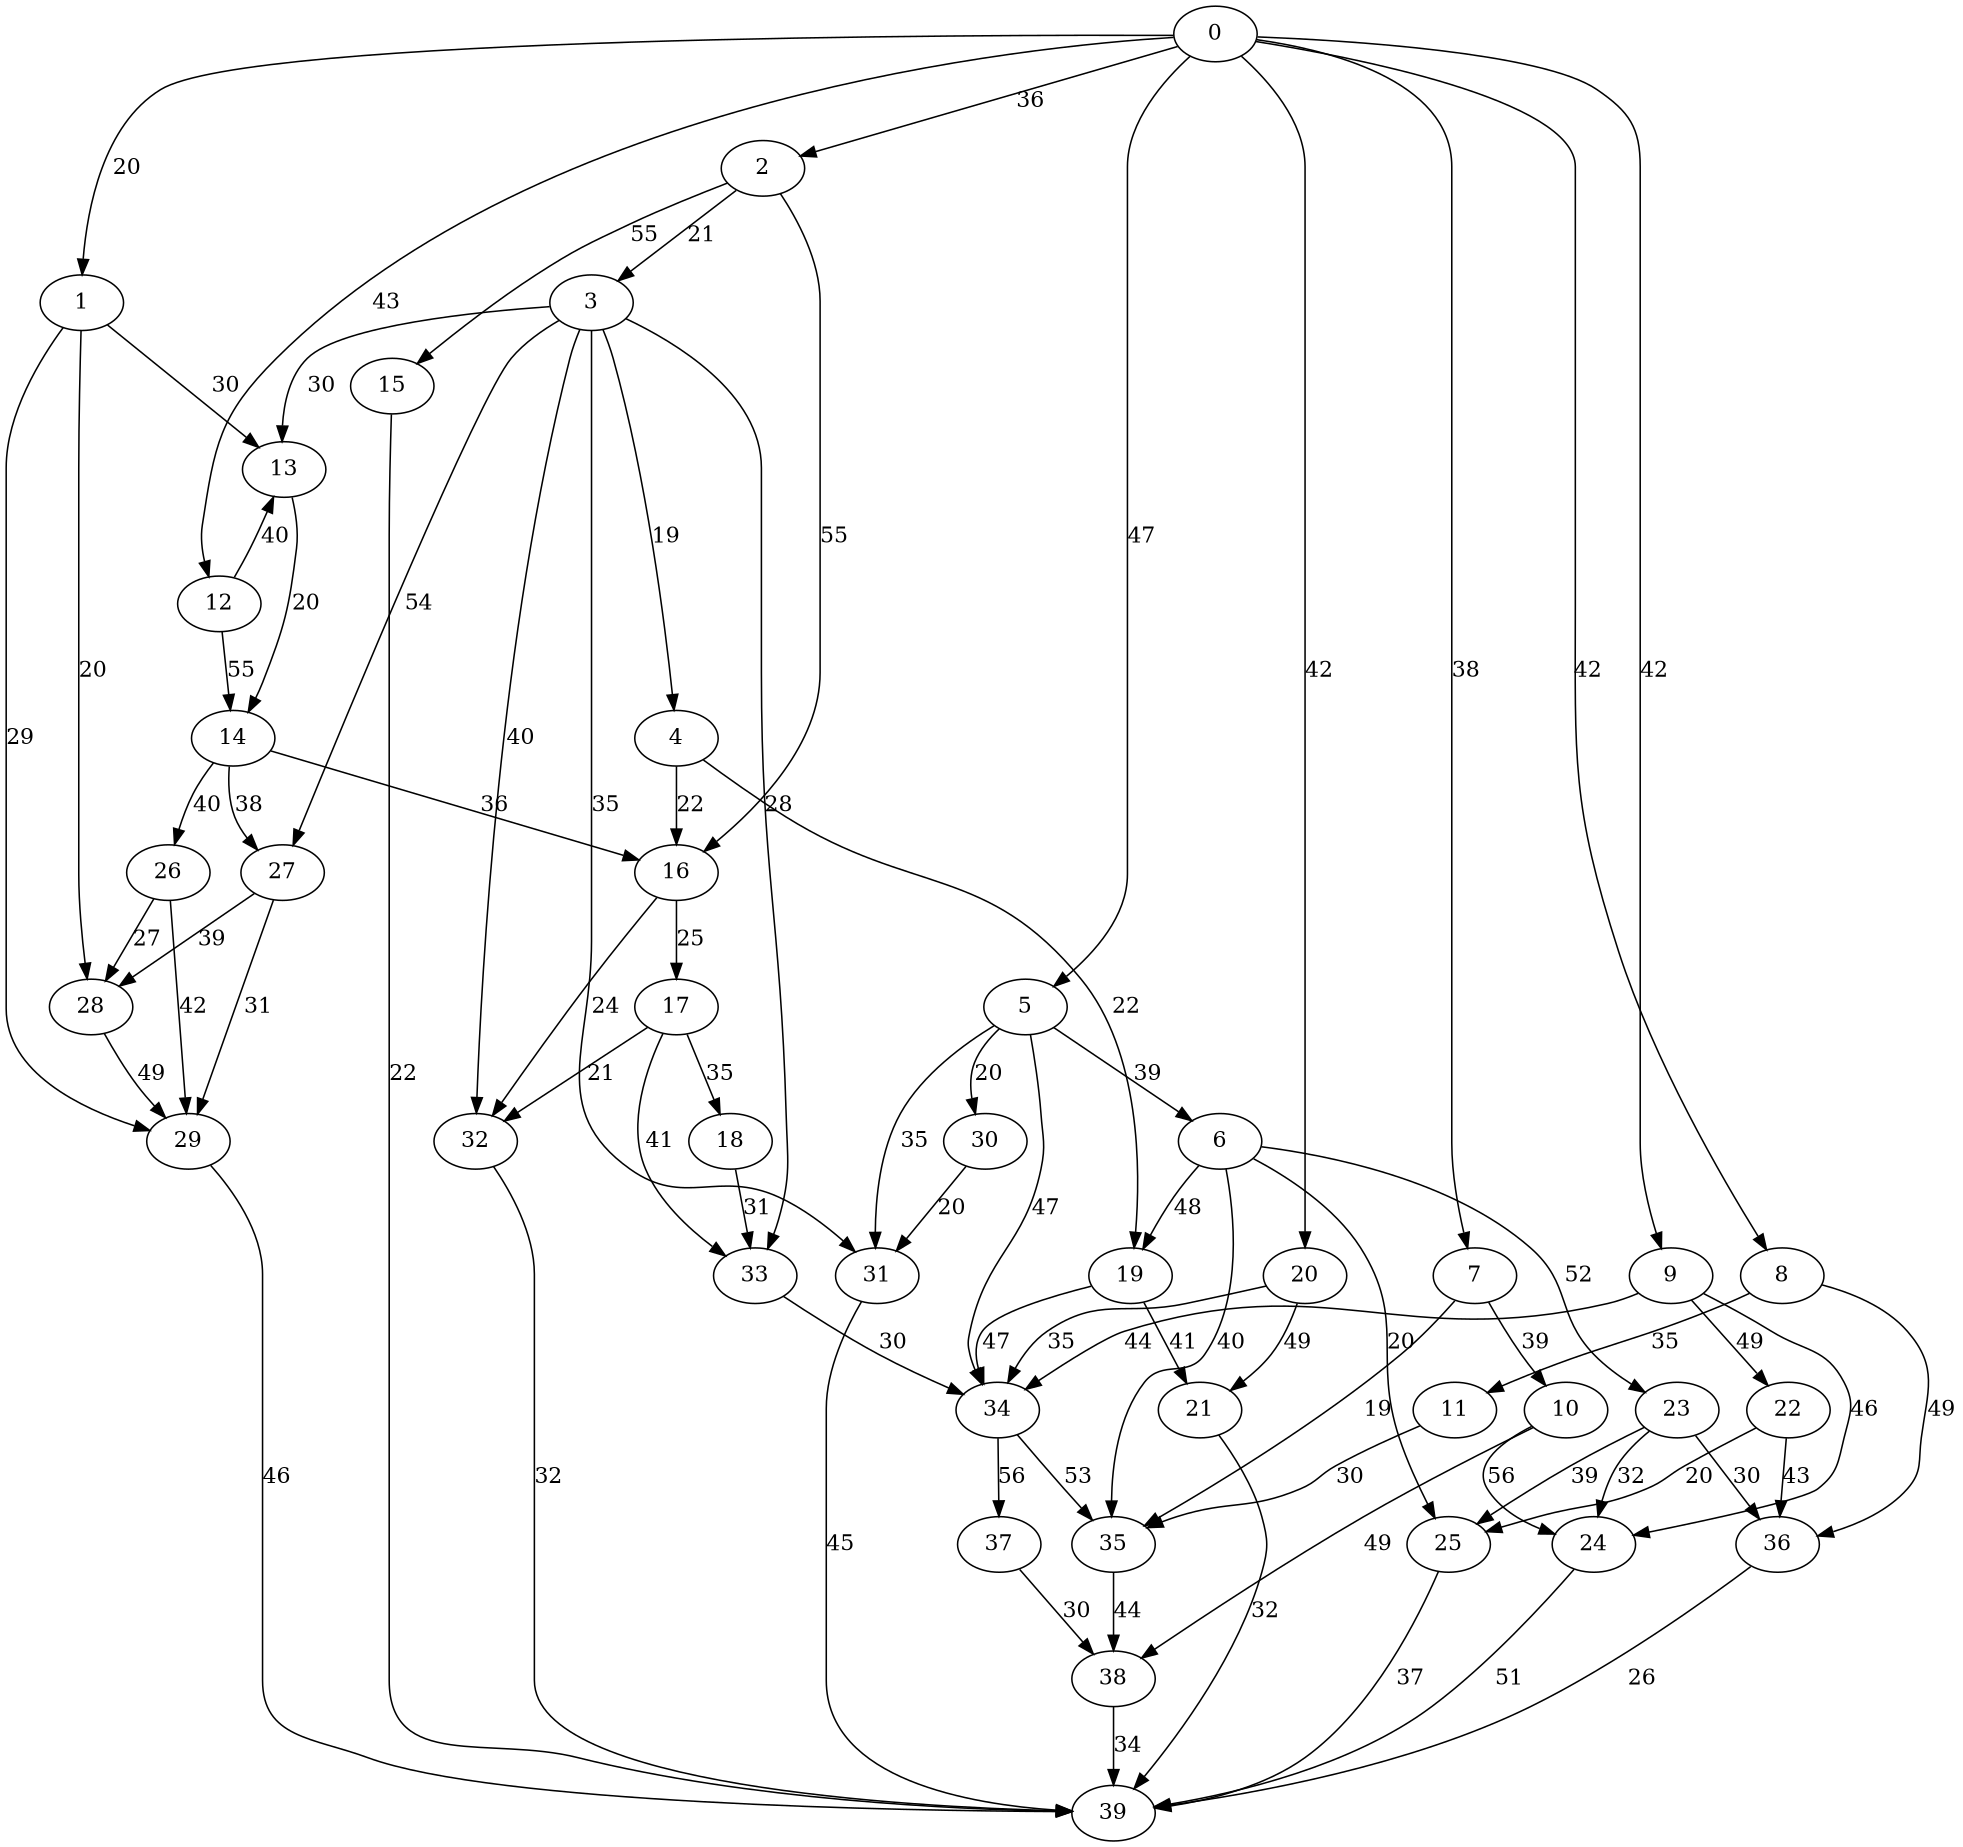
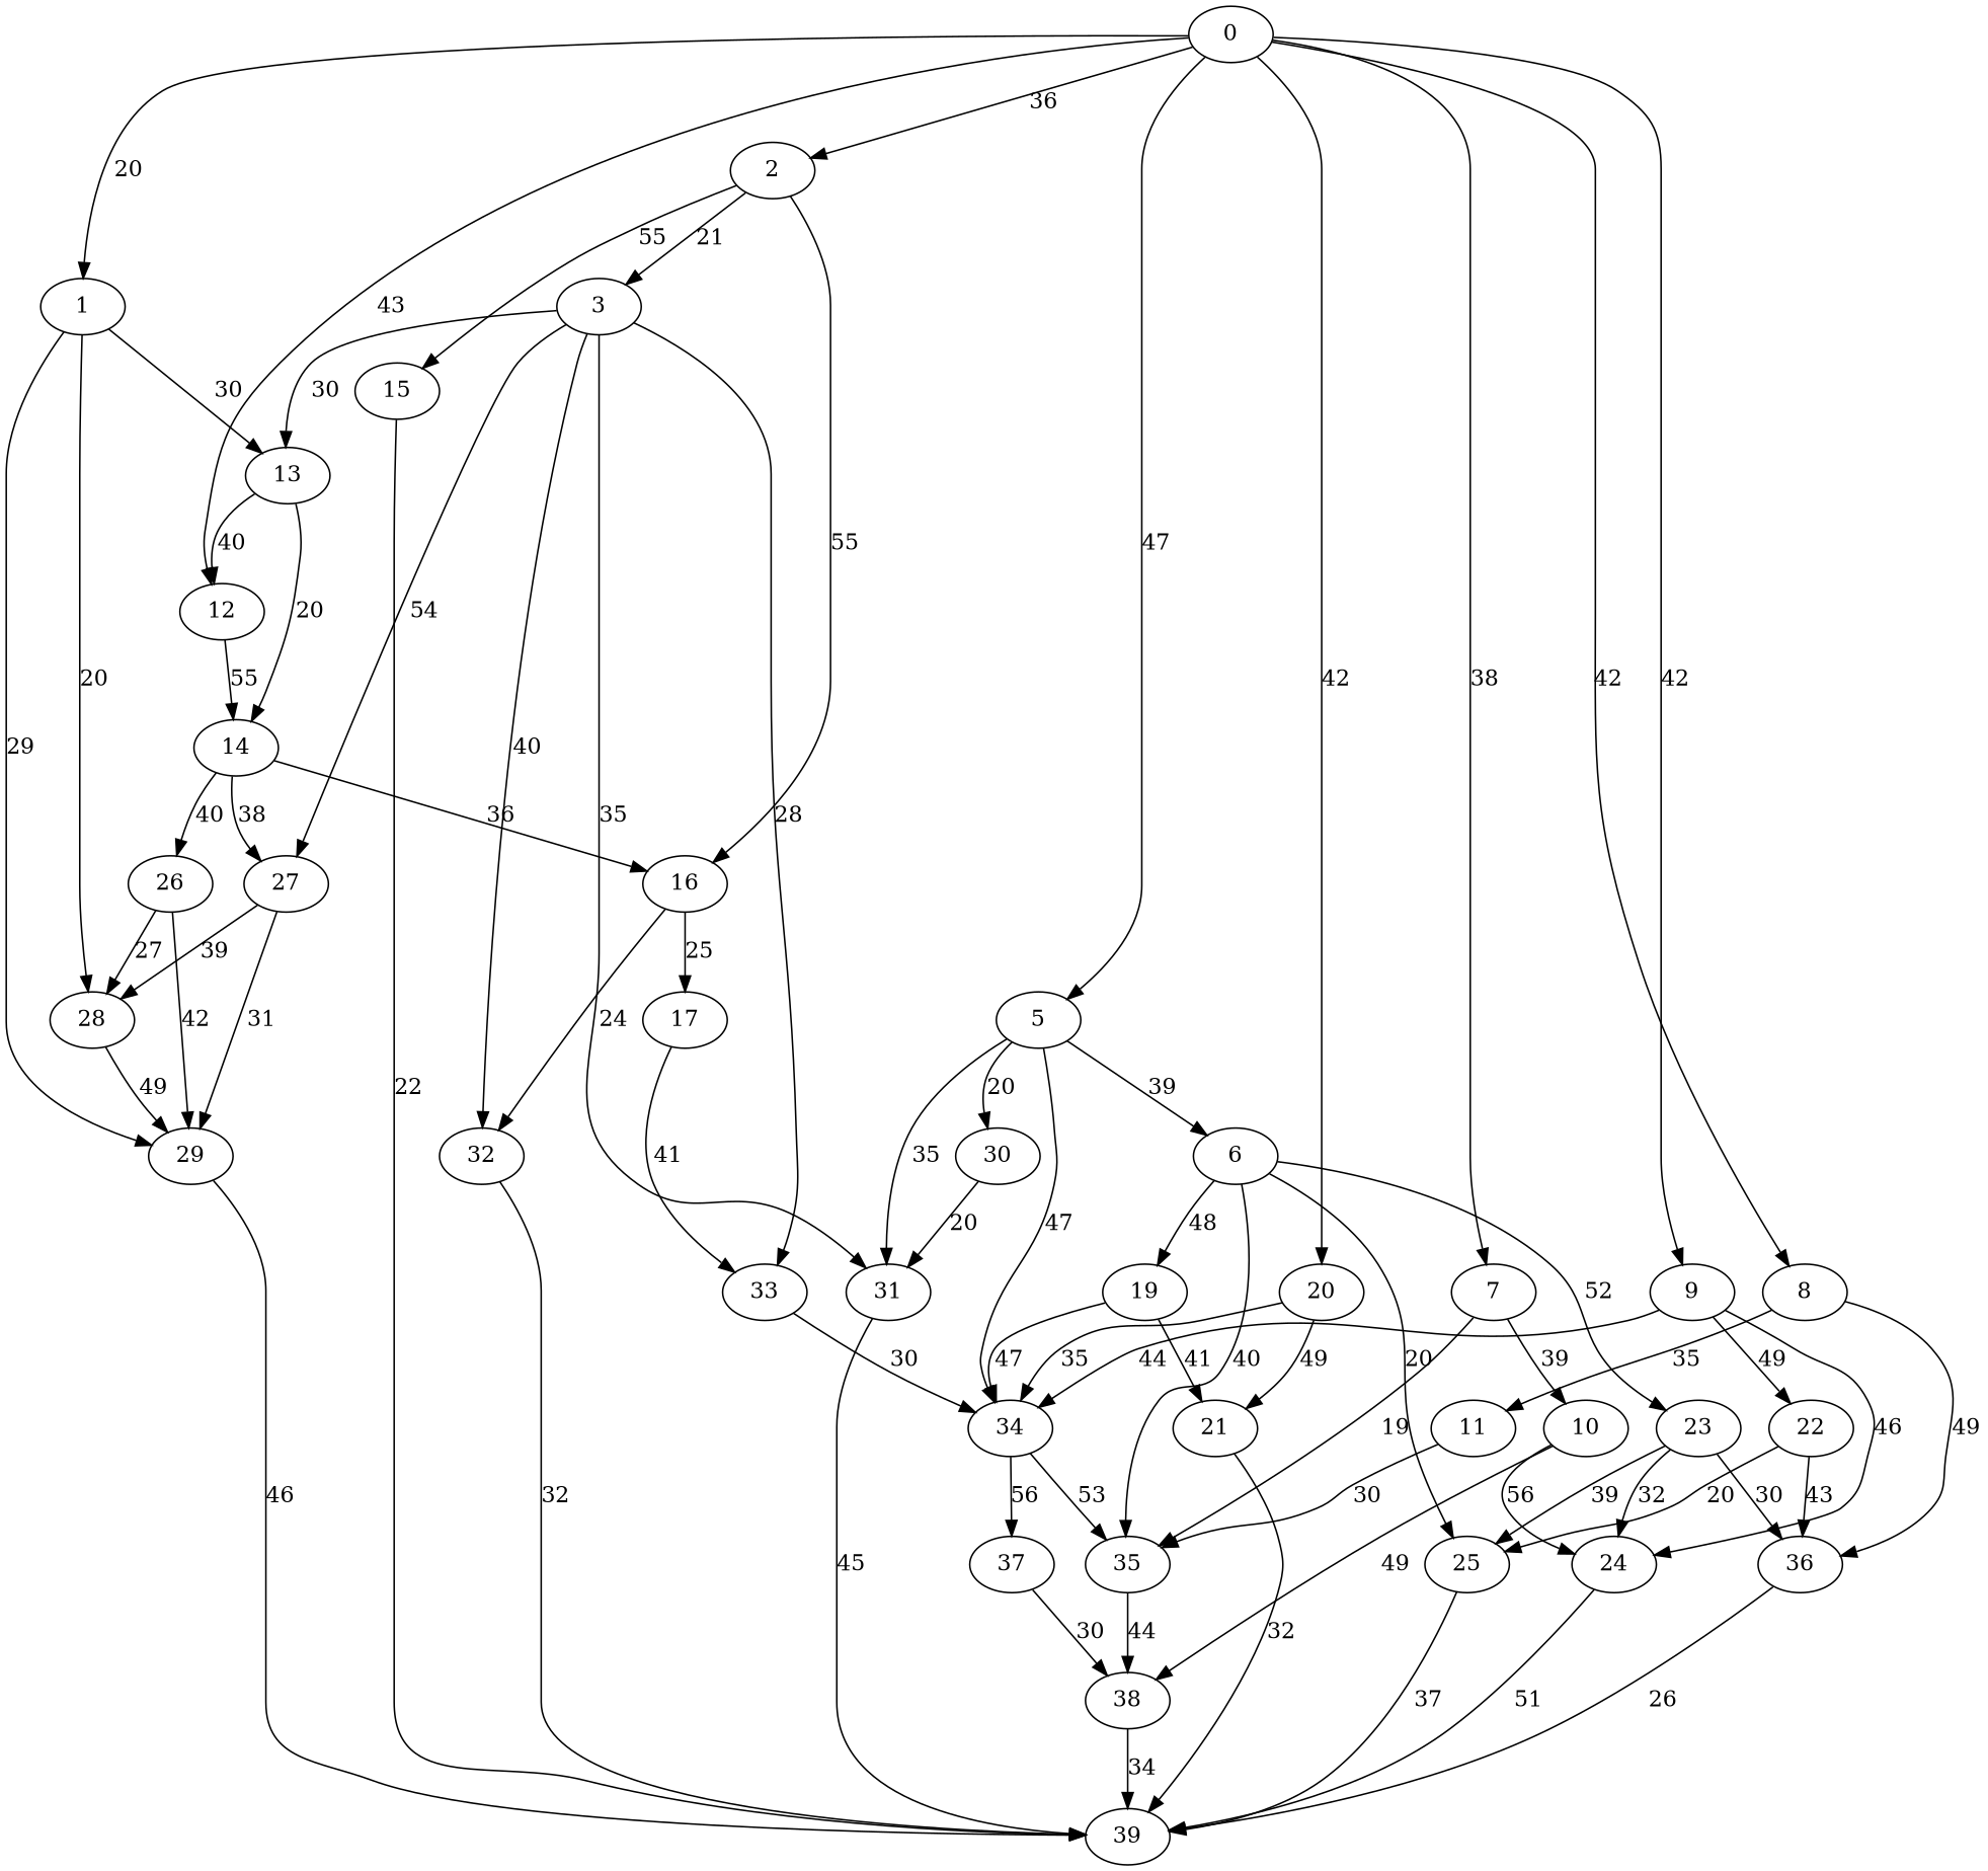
  digraph {
    0
    1
    2
    5
    7
    8
    9
    12
    20
    13
    28
    29
    3
    15
    16
    31
    6
    30
    34
    35
    10
    11
    36
    22
    24
    14
    21
    39
-   4
    27
    32
    33
    17
    19
    23
    25
    37
    38
    26
-   18
    0 -> 1 [label=20]
    0 -> 2 [label=36]
    0 -> 5 [label=47]
    0 -> 7 [label=38]
    0 -> 8 [label=42]
    0 -> 9 [label=42]
    0 -> 12 [label=43]
    0 -> 20 [label=42]
    1 -> 13 [label=30]
    1 -> 28 [label=20]
    1 -> 29 [label=29]
    2 -> 3 [label=21]
    2 -> 15 [label=55]
    2 -> 16 [label=55]
    5 -> 31 [label=35]
    5 -> 6 [label=39]
    5 -> 30 [label=20]
    5 -> 34 [label=47]
    7 -> 35 [label=19]
    7 -> 10 [label=39]
    8 -> 11 [label=35]
    8 -> 36 [label=49]
    9 -> 34 [label=44]
    9 -> 22 [label=49]
    9 -> 24 [label=46]
-   12 -> 13 [label=40]
+   13 -> 12 [label=40]
    12 -> 14 [label=55]
    20 -> 34 [label=35]
    20 -> 21 [label=49]
    13 -> 14 [label=20]
    28 -> 29 [label=49]
    29 -> 39 [label=46]
    3 -> 13 [label=30]
    3 -> 31 [label=35]
-   3 -> 4 [label=19]
    3 -> 27 [label=54]
    3 -> 32 [label=40]
    3 -> 33 [label=28]
    15 -> 39 [label=22]
    16 -> 32 [label=24]
    16 -> 17 [label=25]
    31 -> 39 [label=45]
    6 -> 35 [label=40]
    6 -> 19 [label=48]
    6 -> 23 [label=52]
    6 -> 25 [label=20]
    30 -> 31 [label=20]
    34 -> 35 [label=53]
    34 -> 37 [label=56]
    35 -> 38 [label=44]
    10 -> 24 [label=56]
    10 -> 38 [label=49]
    11 -> 35 [label=30]
    36 -> 39 [label=26]
    22 -> 36 [label=43]
    22 -> 25 [label=20]
    24 -> 39 [label=51]
    14 -> 16 [label=36]
    14 -> 27 [label=38]
    14 -> 26 [label=40]
    21 -> 39 [label=32]
-   4 -> 16 [label=22]
-   4 -> 19 [label=22]
    27 -> 28 [label=39]
    27 -> 29 [label=31]
    32 -> 39 [label=32]
    33 -> 34 [label=30]
-   17 -> 32 [label=21]
    17 -> 33 [label=41]
-   17 -> 18 [label=35]
    19 -> 34 [label=47]
    19 -> 21 [label=41]
    23 -> 36 [label=30]
    23 -> 24 [label=32]
    23 -> 25 [label=39]
    25 -> 39 [label=37]
    37 -> 38 [label=30]
    38 -> 39 [label=34]
    26 -> 28 [label=27]
    26 -> 29 [label=42]
-   18 -> 33 [label=31]
  }
